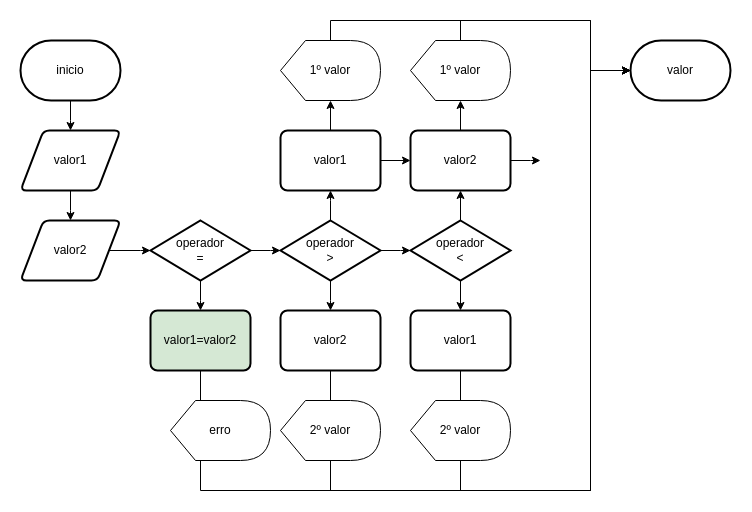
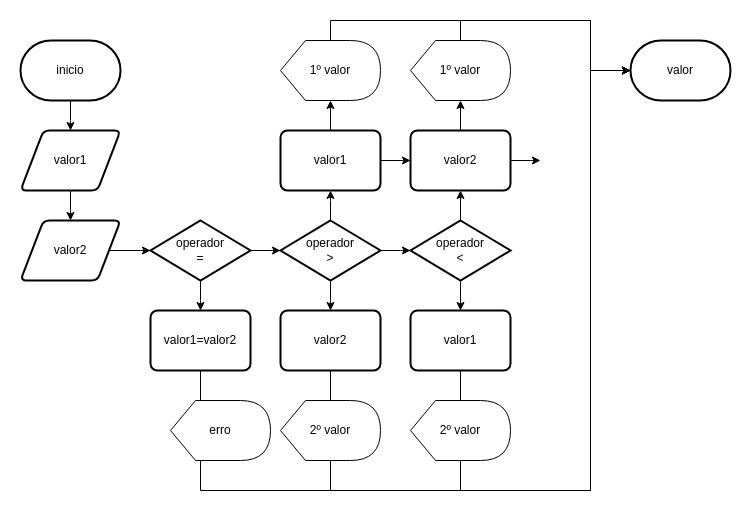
  <mxCell id="0" />
  <mxCell id="1" parent="0" />
  <mxCell id="2" style="edgeStyle=orthogonalEdgeStyle;rounded=0;orthogonalLoop=1;jettySize=auto;html=1;" parent="1" source="3" edge="1"><mxGeometry relative="1" as="geometry"><mxPoint x="70" y="130" as="targetPoint" /></mxGeometry></mxCell>
  <mxCell id="3" value="inicio" style="strokeWidth=2;html=1;shape=mxgraph.flowchart.terminator;whiteSpace=wrap;" parent="1" vertex="1"><mxGeometry x="20" y="40" width="100" height="60" as="geometry" /></mxCell>
  <mxCell id="4" style="edgeStyle=orthogonalEdgeStyle;rounded=0;orthogonalLoop=1;jettySize=auto;html=1;" parent="1" source="5" edge="1"><mxGeometry relative="1" as="geometry"><mxPoint x="70" y="220" as="targetPoint" /></mxGeometry></mxCell>
  <mxCell id="5" value="valor1" style="shape=parallelogram;html=1;strokeWidth=2;perimeter=parallelogramPerimeter;whiteSpace=wrap;rounded=1;arcSize=12;size=0.23;" parent="1" vertex="1"><mxGeometry x="20" y="130" width="100" height="60" as="geometry" /></mxCell>
  <mxCell id="6" style="edgeStyle=orthogonalEdgeStyle;rounded=0;orthogonalLoop=1;jettySize=auto;html=1;" parent="1" source="7" edge="1"><mxGeometry relative="1" as="geometry"><mxPoint x="150" y="250" as="targetPoint" /></mxGeometry></mxCell>
  <mxCell id="7" value="valor2" style="shape=parallelogram;html=1;strokeWidth=2;perimeter=parallelogramPerimeter;whiteSpace=wrap;rounded=1;arcSize=12;size=0.23;" parent="1" vertex="1"><mxGeometry x="20" y="220" width="100" height="60" as="geometry" /></mxCell>
  <mxCell id="8" style="edgeStyle=orthogonalEdgeStyle;rounded=0;orthogonalLoop=1;jettySize=auto;html=1;" parent="1" source="10" edge="1"><mxGeometry relative="1" as="geometry"><mxPoint x="200" y="310" as="targetPoint" /></mxGeometry></mxCell>
  <mxCell id="9" style="edgeStyle=orthogonalEdgeStyle;rounded=0;orthogonalLoop=1;jettySize=auto;html=1;" parent="1" source="10" edge="1"><mxGeometry relative="1" as="geometry"><mxPoint x="280" y="250" as="targetPoint" /></mxGeometry></mxCell>
  <mxCell id="10" value="operador&lt;br&gt;=" style="strokeWidth=2;html=1;shape=mxgraph.flowchart.decision;whiteSpace=wrap;" parent="1" vertex="1"><mxGeometry x="150" y="220" width="100" height="60" as="geometry" /></mxCell>
  <mxCell id="11" style="edgeStyle=orthogonalEdgeStyle;rounded=0;orthogonalLoop=1;jettySize=auto;html=1;" parent="1" source="14" edge="1"><mxGeometry relative="1" as="geometry"><mxPoint x="330" y="310" as="targetPoint" /></mxGeometry></mxCell>
  <mxCell id="12" style="edgeStyle=orthogonalEdgeStyle;rounded=0;orthogonalLoop=1;jettySize=auto;html=1;" parent="1" source="14" edge="1"><mxGeometry relative="1" as="geometry"><mxPoint x="410" y="250" as="targetPoint" /></mxGeometry></mxCell>
  <mxCell id="13" style="edgeStyle=orthogonalEdgeStyle;rounded=0;orthogonalLoop=1;jettySize=auto;html=1;" parent="1" source="14" edge="1"><mxGeometry relative="1" as="geometry"><mxPoint x="330" y="190" as="targetPoint" /></mxGeometry></mxCell>
  <mxCell id="14" value="operador&lt;br&gt;&amp;gt;" style="strokeWidth=2;html=1;shape=mxgraph.flowchart.decision;whiteSpace=wrap;" parent="1" vertex="1"><mxGeometry x="280" y="220" width="100" height="60" as="geometry" /></mxCell>
  <mxCell id="15" style="edgeStyle=orthogonalEdgeStyle;rounded=0;orthogonalLoop=1;jettySize=auto;html=1;entryX=0.5;entryY=0;entryDx=0;entryDy=0;" parent="1" source="17" target="23" edge="1"><mxGeometry relative="1" as="geometry" /></mxCell>
  <mxCell id="16" style="edgeStyle=orthogonalEdgeStyle;rounded=0;orthogonalLoop=1;jettySize=auto;html=1;entryX=0.5;entryY=1;entryDx=0;entryDy=0;" parent="1" source="17" target="29" edge="1"><mxGeometry relative="1" as="geometry" /></mxCell>
  <mxCell id="17" value="operador&lt;br&gt;&amp;lt;" style="strokeWidth=2;html=1;shape=mxgraph.flowchart.decision;whiteSpace=wrap;" parent="1" vertex="1"><mxGeometry x="410" y="220" width="100" height="60" as="geometry" /></mxCell>
  <mxCell id="18" style="edgeStyle=orthogonalEdgeStyle;rounded=0;orthogonalLoop=1;jettySize=auto;html=1;exitX=0.5;exitY=1;exitDx=0;exitDy=0;" parent="1" source="19" edge="1"><mxGeometry relative="1" as="geometry"><mxPoint x="630" y="70" as="targetPoint" /><Array as="points"><mxPoint x="200" y="490" /><mxPoint x="590" y="490" /><mxPoint x="590" y="70" /></Array></mxGeometry></mxCell>
- <mxCell id="19" value="valor1=valor2" style="rounded=1;whiteSpace=wrap;html=1;absoluteArcSize=1;arcSize=14;strokeWidth=2;fillColor=#d5e8d4;" parent="1" vertex="1"><mxGeometry x="150" y="310" width="100" height="60" as="geometry" /></mxCell>
+ <mxCell id="19" value="valor1=valor2" style="rounded=1;whiteSpace=wrap;html=1;absoluteArcSize=1;arcSize=14;strokeWidth=2;" parent="1" vertex="1"><mxGeometry x="150" y="310" width="100" height="60" as="geometry" /></mxCell>
  <mxCell id="20" style="edgeStyle=orthogonalEdgeStyle;rounded=0;orthogonalLoop=1;jettySize=auto;html=1;exitX=0.5;exitY=1;exitDx=0;exitDy=0;" parent="1" source="21" edge="1"><mxGeometry relative="1" as="geometry"><mxPoint x="630" y="70" as="targetPoint" /><Array as="points"><mxPoint x="330" y="490" /><mxPoint x="590" y="490" /><mxPoint x="590" y="70" /><mxPoint x="620" y="70" /></Array></mxGeometry></mxCell>
  <mxCell id="21" value="valor2" style="rounded=1;whiteSpace=wrap;html=1;absoluteArcSize=1;arcSize=14;strokeWidth=2;" parent="1" vertex="1"><mxGeometry x="280" y="310" width="100" height="60" as="geometry" /></mxCell>
  <mxCell id="22" style="edgeStyle=orthogonalEdgeStyle;rounded=0;orthogonalLoop=1;jettySize=auto;html=1;" parent="1" source="23" edge="1"><mxGeometry relative="1" as="geometry"><mxPoint x="630" y="70" as="targetPoint" /><Array as="points"><mxPoint x="460" y="490" /><mxPoint x="590" y="490" /><mxPoint x="590" y="70" /></Array></mxGeometry></mxCell>
  <mxCell id="23" value="valor1" style="rounded=1;whiteSpace=wrap;html=1;absoluteArcSize=1;arcSize=14;strokeWidth=2;" parent="1" vertex="1"><mxGeometry x="410" y="310" width="100" height="60" as="geometry" /></mxCell>
  <mxCell id="24" style="edgeStyle=orthogonalEdgeStyle;rounded=0;orthogonalLoop=1;jettySize=auto;html=1;entryX=0;entryY=0.5;entryDx=0;entryDy=0;" parent="1" source="26" target="29" edge="1"><mxGeometry relative="1" as="geometry" /></mxCell>
  <mxCell id="25" style="edgeStyle=orthogonalEdgeStyle;rounded=0;orthogonalLoop=1;jettySize=auto;html=1;" parent="1" source="26" target="34" edge="1"><mxGeometry relative="1" as="geometry" /></mxCell>
  <mxCell id="26" value="valor1" style="rounded=1;whiteSpace=wrap;html=1;absoluteArcSize=1;arcSize=14;strokeWidth=2;" parent="1" vertex="1"><mxGeometry x="280" y="130" width="100" height="60" as="geometry" /></mxCell>
  <mxCell id="27" style="edgeStyle=orthogonalEdgeStyle;rounded=0;orthogonalLoop=1;jettySize=auto;html=1;" parent="1" source="29" edge="1"><mxGeometry relative="1" as="geometry"><mxPoint x="540" y="160" as="targetPoint" /></mxGeometry></mxCell>
  <mxCell id="28" style="edgeStyle=orthogonalEdgeStyle;rounded=0;orthogonalLoop=1;jettySize=auto;html=1;" parent="1" source="29" target="36" edge="1"><mxGeometry relative="1" as="geometry" /></mxCell>
  <mxCell id="29" value="valor2" style="rounded=1;whiteSpace=wrap;html=1;absoluteArcSize=1;arcSize=14;strokeWidth=2;" parent="1" vertex="1"><mxGeometry x="410" y="130" width="100" height="60" as="geometry" /></mxCell>
  <mxCell id="30" value="erro" style="shape=display;whiteSpace=wrap;html=1;" parent="1" vertex="1"><mxGeometry x="170" y="400" width="100" height="60" as="geometry" /></mxCell>
  <mxCell id="31" value="2º valor" style="shape=display;whiteSpace=wrap;html=1;" parent="1" vertex="1"><mxGeometry x="280" y="400" width="100" height="60" as="geometry" /></mxCell>
  <mxCell id="32" value="2º valor" style="shape=display;whiteSpace=wrap;html=1;" parent="1" vertex="1"><mxGeometry x="410" y="400" width="100" height="60" as="geometry" /></mxCell>
  <mxCell id="33" style="edgeStyle=orthogonalEdgeStyle;rounded=0;orthogonalLoop=1;jettySize=auto;html=1;" parent="1" source="34" edge="1"><mxGeometry relative="1" as="geometry"><mxPoint x="630" y="70" as="targetPoint" /><Array as="points"><mxPoint x="330" y="20" /><mxPoint x="590" y="20" /><mxPoint x="590" y="70" /></Array></mxGeometry></mxCell>
  <mxCell id="34" value="1º valor" style="shape=display;whiteSpace=wrap;html=1;" parent="1" vertex="1"><mxGeometry x="280" y="40" width="100" height="60" as="geometry" /></mxCell>
  <mxCell id="35" style="edgeStyle=orthogonalEdgeStyle;rounded=0;orthogonalLoop=1;jettySize=auto;html=1;" parent="1" source="36" edge="1"><mxGeometry relative="1" as="geometry"><mxPoint x="630" y="70" as="targetPoint" /><Array as="points"><mxPoint x="460" y="20" /><mxPoint x="590" y="20" /><mxPoint x="590" y="70" /></Array></mxGeometry></mxCell>
  <mxCell id="36" value="1º valor" style="shape=display;whiteSpace=wrap;html=1;" parent="1" vertex="1"><mxGeometry x="410" y="40" width="100" height="60" as="geometry" /></mxCell>
  <mxCell id="37" value="valor" style="strokeWidth=2;html=1;shape=mxgraph.flowchart.terminator;whiteSpace=wrap;" parent="1" vertex="1"><mxGeometry x="630" y="40" width="100" height="60" as="geometry" /></mxCell>
